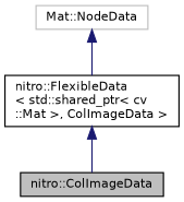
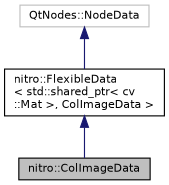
  digraph {
    node [color=black fillcolor=white fontname=Helvetica fontsize=10 shape=record style=filled]
    edge [color=midnightblue dir=back fontname=Helvetica fontsize=10 labelfontname=Helvetica labelfontsize=10 style=solid]
    n1 [fillcolor=grey75 fontcolor=black height=0.2 label="nitro::ColImageData" width=0.4]
    n2 [height=0.2 label="nitro::FlexibleData\l\< std::shared_ptr\< cv\l::Mat \>, ColImageData \>" width=0.4]
-   n3 [color=grey75 height=0.2 label="Mat::NodeData" width=0.4]
+   n3 [color=grey75 height=0.2 label="QtNodes::NodeData" width=0.4]
    n2 -> n1
    n3 -> n2
  }
